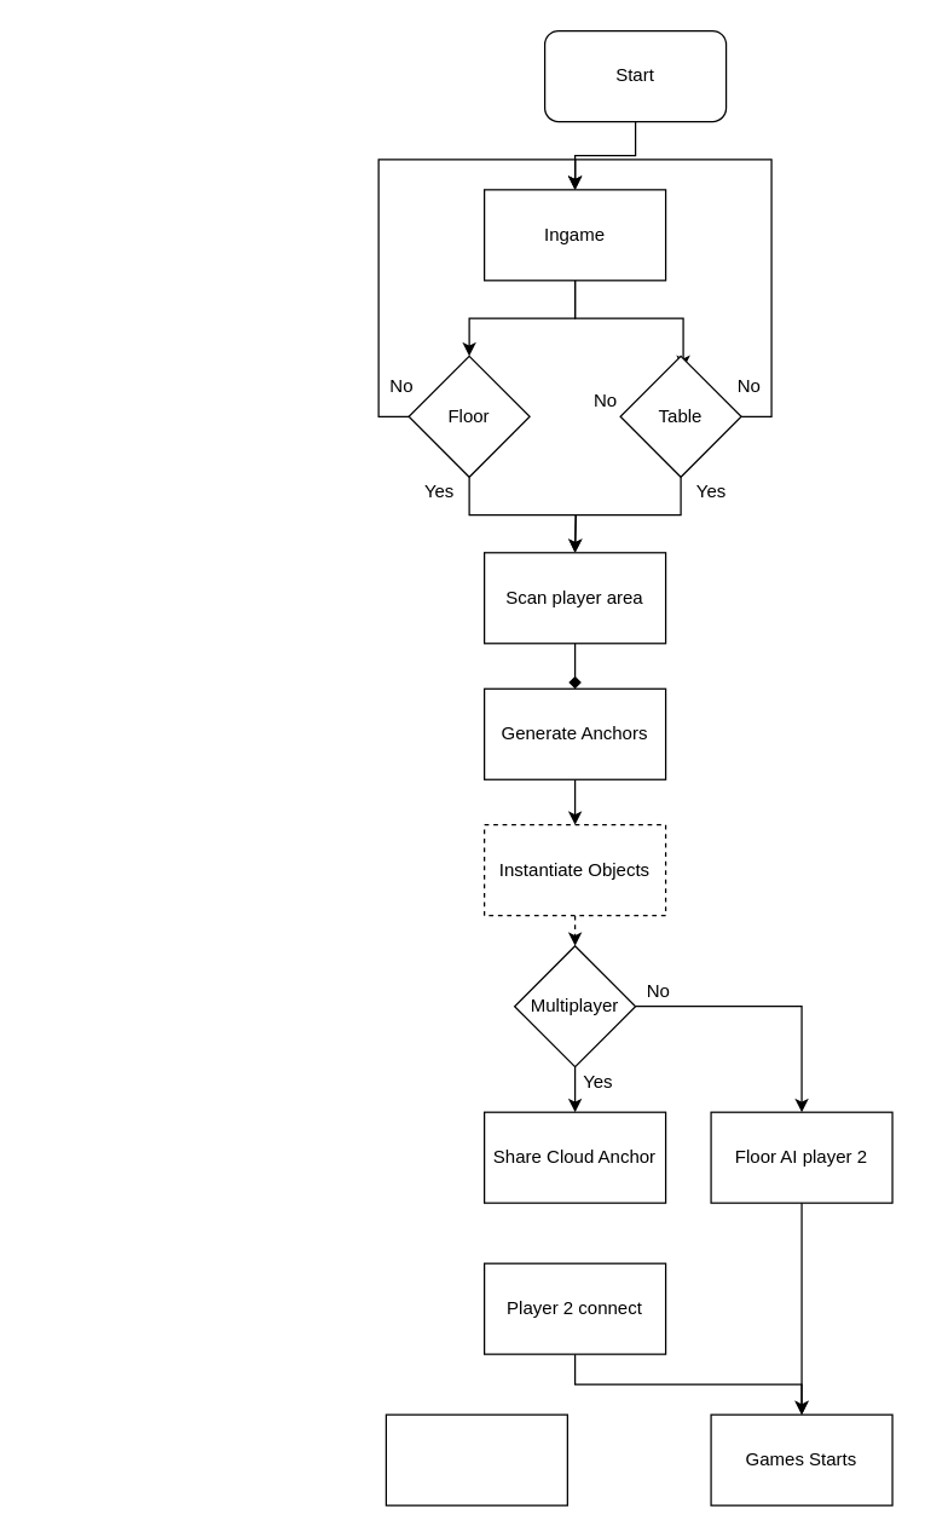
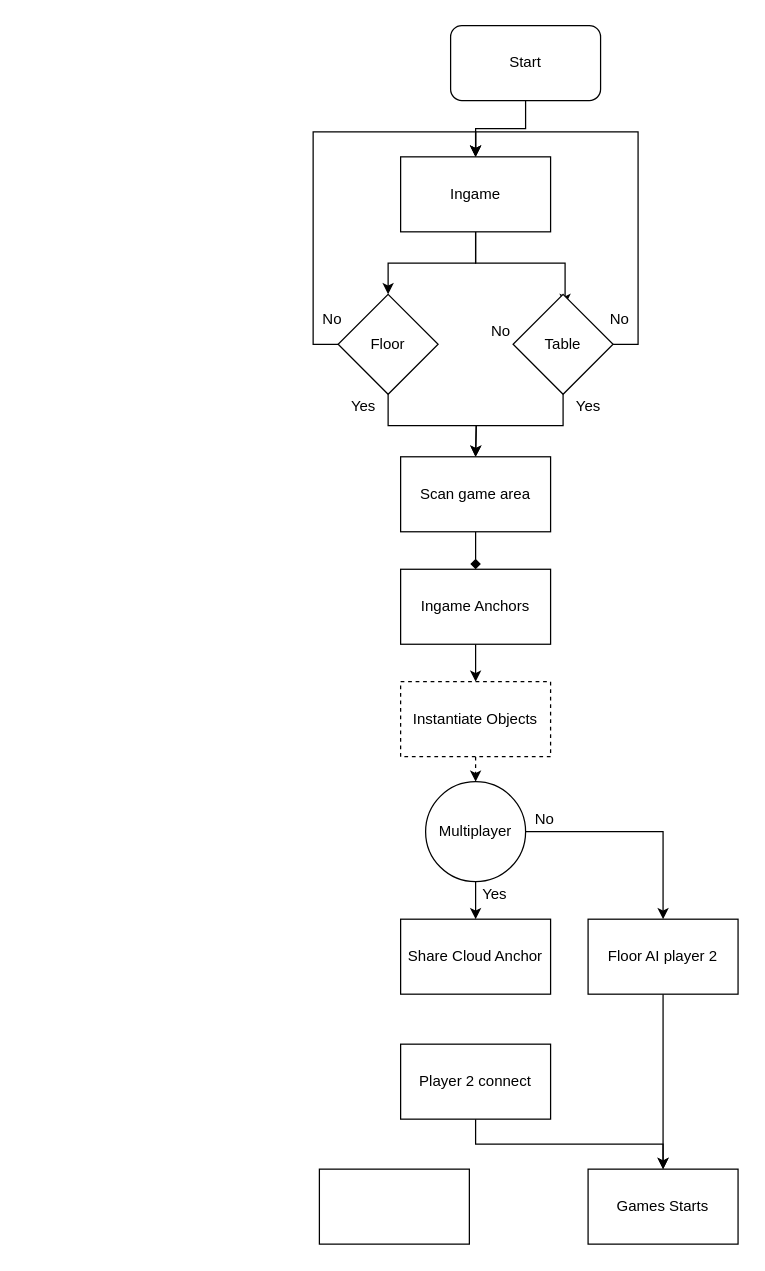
  <mxCell id="0" />
  <mxCell id="1" parent="0" />
  <mxCell id="2" style="edgeStyle=orthogonalEdgeStyle;rounded=0;jumpStyle=arc;jumpSize=14;orthogonalLoop=1;jettySize=auto;html=1;exitX=0.5;exitY=1;exitDx=0;exitDy=0;entryX=0.5;entryY=0;entryDx=0;entryDy=0;" edge="1" parent="1"><mxGeometry relative="1" as="geometry"><mxPoint x="380" y="125" as="targetPoint" /><Array as="points"><mxPoint x="143" y="385" /><mxPoint x="20" y="385" /><mxPoint x="20" y="105" /><mxPoint x="380" y="105" /></Array></mxGeometry></mxCell>
  <mxCell id="3" style="edgeStyle=orthogonalEdgeStyle;rounded=0;jumpStyle=arc;jumpSize=14;orthogonalLoop=1;jettySize=auto;html=1;exitX=0.5;exitY=1;exitDx=0;exitDy=0;entryX=0.5;entryY=0;entryDx=0;entryDy=0;" edge="1" parent="1" source="4" target="7"><mxGeometry relative="1" as="geometry" /></mxCell>
  <mxCell id="4" value="Start" style="rounded=1;whiteSpace=wrap;html=1;strokeWidth=1;" vertex="1" parent="1"><mxGeometry x="360" y="20" width="120" height="60" as="geometry" /></mxCell>
  <mxCell id="5" style="edgeStyle=orthogonalEdgeStyle;rounded=0;jumpStyle=arc;jumpSize=14;orthogonalLoop=1;jettySize=auto;html=1;exitX=0.5;exitY=1;exitDx=0;exitDy=0;entryX=0.5;entryY=0;entryDx=0;entryDy=0;" edge="1" parent="1" source="7" target="10"><mxGeometry relative="1" as="geometry" /></mxCell>
  <mxCell id="6" style="edgeStyle=orthogonalEdgeStyle;rounded=0;jumpStyle=arc;jumpSize=14;orthogonalLoop=1;jettySize=auto;html=1;exitX=0.5;exitY=1;exitDx=0;exitDy=0;entryX=0.52;entryY=0.108;entryDx=0;entryDy=0;entryPerimeter=0;" edge="1" parent="1" source="7" target="13"><mxGeometry relative="1" as="geometry" /></mxCell>
  <mxCell id="7" value="Ingame" style="rounded=0;whiteSpace=wrap;html=1;strokeWidth=1;" vertex="1" parent="1"><mxGeometry x="320" y="125" width="120" height="60" as="geometry" /></mxCell>
  <mxCell id="8" style="edgeStyle=orthogonalEdgeStyle;rounded=0;jumpStyle=arc;jumpSize=14;orthogonalLoop=1;jettySize=auto;html=1;exitX=0.5;exitY=1;exitDx=0;exitDy=0;" edge="1" parent="1" source="10"><mxGeometry relative="1" as="geometry"><mxPoint x="380" y="365" as="targetPoint" /></mxGeometry></mxCell>
  <mxCell id="9" style="edgeStyle=orthogonalEdgeStyle;rounded=0;jumpStyle=arc;jumpSize=14;orthogonalLoop=1;jettySize=auto;html=1;exitX=0;exitY=0.5;exitDx=0;exitDy=0;entryX=0.5;entryY=0;entryDx=0;entryDy=0;" edge="1" parent="1" source="10" target="7"><mxGeometry relative="1" as="geometry" /></mxCell>
  <mxCell id="10" value="Floor" style="rhombus;whiteSpace=wrap;html=1;strokeWidth=1;" vertex="1" parent="1"><mxGeometry x="270" y="235" width="80" height="80" as="geometry" /></mxCell>
  <mxCell id="11" style="edgeStyle=orthogonalEdgeStyle;rounded=0;jumpStyle=arc;jumpSize=14;orthogonalLoop=1;jettySize=auto;html=1;exitX=0.5;exitY=1;exitDx=0;exitDy=0;" edge="1" parent="1" source="13"><mxGeometry relative="1" as="geometry"><mxPoint x="380" y="365" as="targetPoint" /></mxGeometry></mxCell>
  <mxCell id="12" style="edgeStyle=orthogonalEdgeStyle;rounded=0;jumpStyle=arc;jumpSize=14;orthogonalLoop=1;jettySize=auto;html=1;exitX=1;exitY=0.5;exitDx=0;exitDy=0;" edge="1" parent="1" source="13"><mxGeometry relative="1" as="geometry"><mxPoint x="380" y="125" as="targetPoint" /><Array as="points"><mxPoint x="510" y="275" /><mxPoint x="510" y="105" /><mxPoint x="380" y="105" /></Array></mxGeometry></mxCell>
  <mxCell id="13" value="Table" style="rhombus;whiteSpace=wrap;html=1;strokeWidth=1;" vertex="1" parent="1"><mxGeometry x="410" y="235" width="80" height="80" as="geometry" /></mxCell>
  <mxCell id="14" value="Yes" style="text;html=1;align=center;verticalAlign=middle;resizable=0;points=[];autosize=1;" vertex="1" parent="1"><mxGeometry x="270" y="315" width="40" height="20" as="geometry" /></mxCell>
  <mxCell id="15" value="Yes" style="text;html=1;align=center;verticalAlign=middle;resizable=0;points=[];autosize=1;" vertex="1" parent="1"><mxGeometry x="450" y="315" width="40" height="20" as="geometry" /></mxCell>
  <mxCell id="16" value="No" style="text;html=1;align=center;verticalAlign=middle;resizable=0;points=[];autosize=1;" vertex="1" parent="1"><mxGeometry x="480" y="245" width="30" height="20" as="geometry" /></mxCell>
  <mxCell id="17" value="No" style="text;html=1;align=center;verticalAlign=middle;resizable=0;points=[];autosize=1;" vertex="1" parent="1"><mxGeometry x="250" y="245" width="30" height="20" as="geometry" /></mxCell>
  <mxCell id="18" style="edgeStyle=orthogonalEdgeStyle;rounded=0;jumpStyle=arc;jumpSize=14;orthogonalLoop=1;jettySize=auto;html=1;exitX=0.5;exitY=1;exitDx=0;exitDy=0;entryX=0.5;entryY=0;entryDx=0;entryDy=0;endArrow=diamond;" edge="1" parent="1" source="19" target="34"><mxGeometry relative="1" as="geometry"><mxPoint x="380" y="455" as="targetPoint" /></mxGeometry></mxCell>
- <mxCell id="19" value="Scan player area" style="rounded=0;whiteSpace=wrap;html=1;strokeWidth=1;" vertex="1" parent="1"><mxGeometry x="320" y="365" width="120" height="60" as="geometry" /></mxCell>
+ <mxCell id="19" value="Scan game area" style="rounded=0;whiteSpace=wrap;html=1;strokeWidth=1;" vertex="1" parent="1"><mxGeometry x="320" y="365" width="120" height="60" as="geometry" /></mxCell>
  <mxCell id="20" style="edgeStyle=orthogonalEdgeStyle;rounded=0;jumpStyle=arc;jumpSize=14;orthogonalLoop=1;jettySize=auto;html=1;exitX=0.5;exitY=1;exitDx=0;exitDy=0;entryX=0.5;entryY=0;entryDx=0;entryDy=0;dashed=1;" edge="1" parent="1" source="21" target="25"><mxGeometry relative="1" as="geometry" /></mxCell>
  <mxCell id="21" value="Instantiate Objects" style="rounded=0;whiteSpace=wrap;html=1;strokeWidth=1;dashed=1;" vertex="1" parent="1"><mxGeometry x="320" y="545" width="120" height="60" as="geometry" /></mxCell>
  <mxCell id="22" value="No" style="text;html=1;align=center;verticalAlign=middle;resizable=0;points=[];autosize=1;" vertex="1" parent="1"><mxGeometry x="385" y="255" width="30" height="20" as="geometry" /></mxCell>
  <mxCell id="23" style="edgeStyle=orthogonalEdgeStyle;rounded=0;jumpStyle=arc;jumpSize=14;orthogonalLoop=1;jettySize=auto;html=1;exitX=0.5;exitY=1;exitDx=0;exitDy=0;entryX=0.5;entryY=0;entryDx=0;entryDy=0;" edge="1" parent="1" source="25" target="28"><mxGeometry relative="1" as="geometry"><mxPoint x="380" y="745" as="targetPoint" /></mxGeometry></mxCell>
  <mxCell id="24" style="edgeStyle=orthogonalEdgeStyle;rounded=0;jumpStyle=arc;jumpSize=14;orthogonalLoop=1;jettySize=auto;html=1;exitX=1;exitY=0.5;exitDx=0;exitDy=0;entryX=0.5;entryY=0;entryDx=0;entryDy=0;" edge="1" parent="1" source="25" target="32"><mxGeometry relative="1" as="geometry"><mxPoint x="510" y="845" as="targetPoint" /></mxGeometry></mxCell>
- <mxCell id="25" value="Multiplayer" style="rhombus;whiteSpace=wrap;html=1;strokeWidth=1;" vertex="1" parent="1"><mxGeometry x="340" y="625" width="80" height="80" as="geometry" /></mxCell>
+ <mxCell id="25" value="Multiplayer" style="ellipse;whiteSpace=wrap;html=1;strokeWidth=1;" vertex="1" parent="1"><mxGeometry x="340" y="625" width="80" height="80" as="geometry" /></mxCell>
  <mxCell id="26" value="Yes" style="text;html=1;align=center;verticalAlign=middle;resizable=0;points=[];autosize=1;" vertex="1" parent="1"><mxGeometry x="375" y="705" width="40" height="20" as="geometry" /></mxCell>
  <mxCell id="27" value="No" style="text;html=1;align=center;verticalAlign=middle;resizable=0;points=[];autosize=1;" vertex="1" parent="1"><mxGeometry x="420" y="645" width="30" height="20" as="geometry" /></mxCell>
  <mxCell id="28" value="Share Cloud Anchor" style="rounded=0;whiteSpace=wrap;html=1;strokeWidth=1;" vertex="1" parent="1"><mxGeometry x="320" y="735" width="120" height="60" as="geometry" /></mxCell>
  <mxCell id="29" style="edgeStyle=orthogonalEdgeStyle;rounded=0;jumpStyle=arc;jumpSize=14;orthogonalLoop=1;jettySize=auto;html=1;exitX=0.5;exitY=1;exitDx=0;exitDy=0;entryX=0.5;entryY=0;entryDx=0;entryDy=0;" edge="1" parent="1" source="30" target="35"><mxGeometry relative="1" as="geometry" /></mxCell>
  <mxCell id="30" value="Player 2 connect" style="rounded=0;whiteSpace=wrap;html=1;strokeWidth=1;" vertex="1" parent="1"><mxGeometry x="320" y="835" width="120" height="60" as="geometry" /></mxCell>
  <mxCell id="31" style="edgeStyle=orthogonalEdgeStyle;rounded=0;jumpStyle=arc;jumpSize=14;orthogonalLoop=1;jettySize=auto;html=1;exitX=0.5;exitY=1;exitDx=0;exitDy=0;" edge="1" parent="1" source="32" target="35"><mxGeometry relative="1" as="geometry" /></mxCell>
  <mxCell id="32" value="Floor AI player 2" style="rounded=0;whiteSpace=wrap;html=1;strokeWidth=1;" vertex="1" parent="1"><mxGeometry x="470" y="735" width="120" height="60" as="geometry" /></mxCell>
  <mxCell id="33" style="edgeStyle=orthogonalEdgeStyle;rounded=0;jumpStyle=arc;jumpSize=14;orthogonalLoop=1;jettySize=auto;html=1;exitX=0.5;exitY=1;exitDx=0;exitDy=0;entryX=0.5;entryY=0;entryDx=0;entryDy=0;" edge="1" parent="1" source="34" target="21"><mxGeometry relative="1" as="geometry" /></mxCell>
- <mxCell id="34" value="Generate Anchors" style="rounded=0;whiteSpace=wrap;html=1;strokeWidth=1;" vertex="1" parent="1"><mxGeometry x="320" y="455" width="120" height="60" as="geometry" /></mxCell>
+ <mxCell id="34" value="Ingame Anchors" style="rounded=0;whiteSpace=wrap;html=1;strokeWidth=1;" vertex="1" parent="1"><mxGeometry x="320" y="455" width="120" height="60" as="geometry" /></mxCell>
  <mxCell id="35" value="Games Starts" style="rounded=0;whiteSpace=wrap;html=1;strokeWidth=1;" vertex="1" parent="1"><mxGeometry x="470" y="935" width="120" height="60" as="geometry" /></mxCell>
  <mxCell id="36" value="" style="rounded=0;whiteSpace=wrap;html=1;strokeWidth=1;" vertex="1" parent="1"><mxGeometry x="255" y="935" width="120" height="60" as="geometry" /></mxCell>
